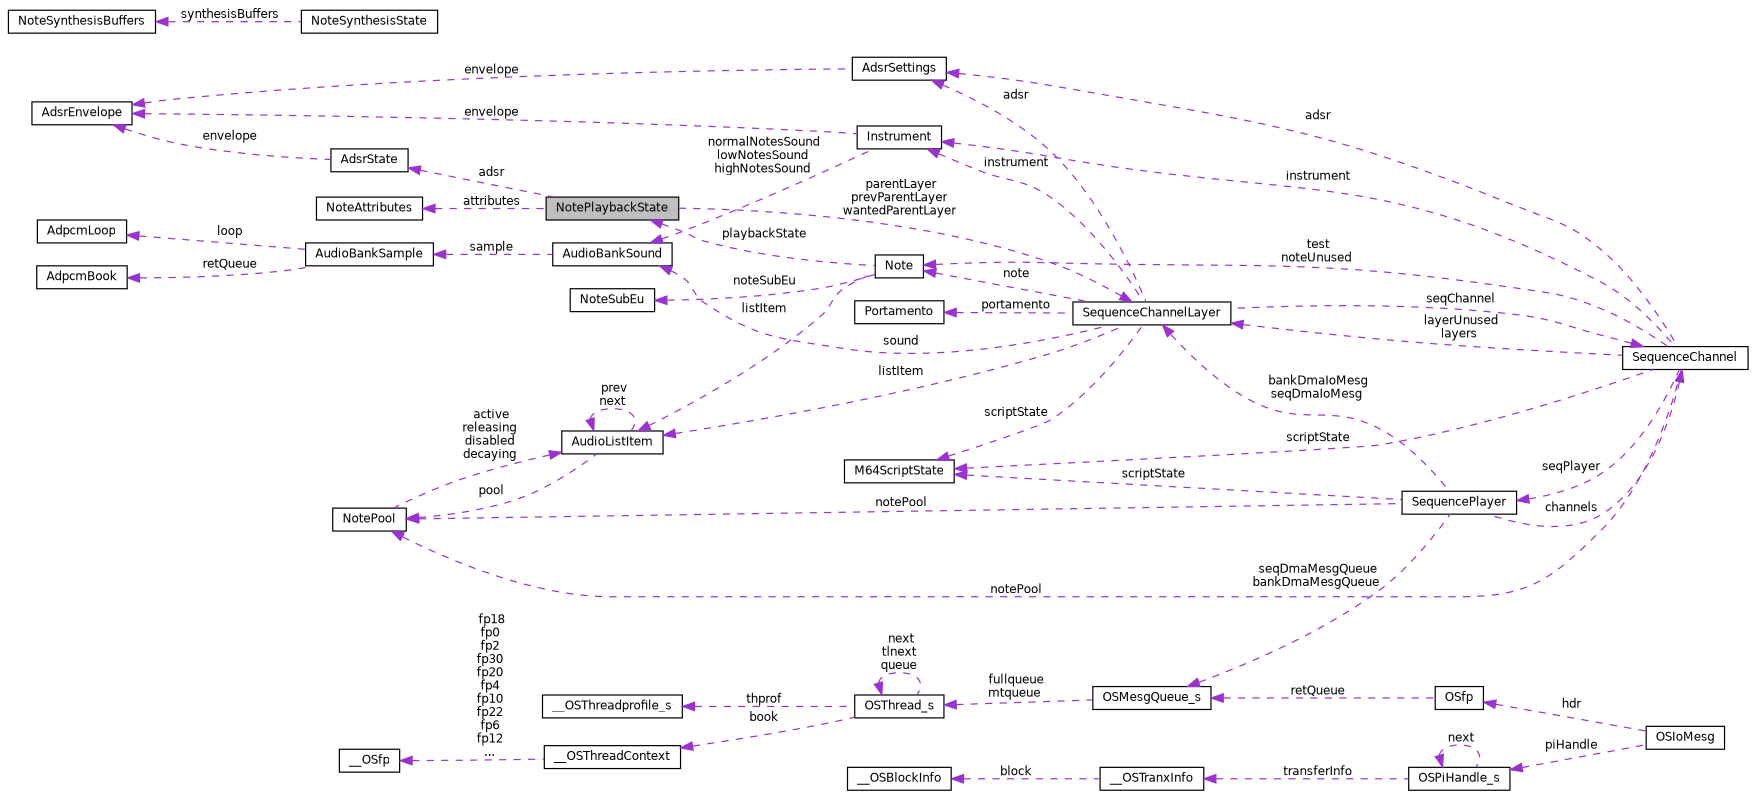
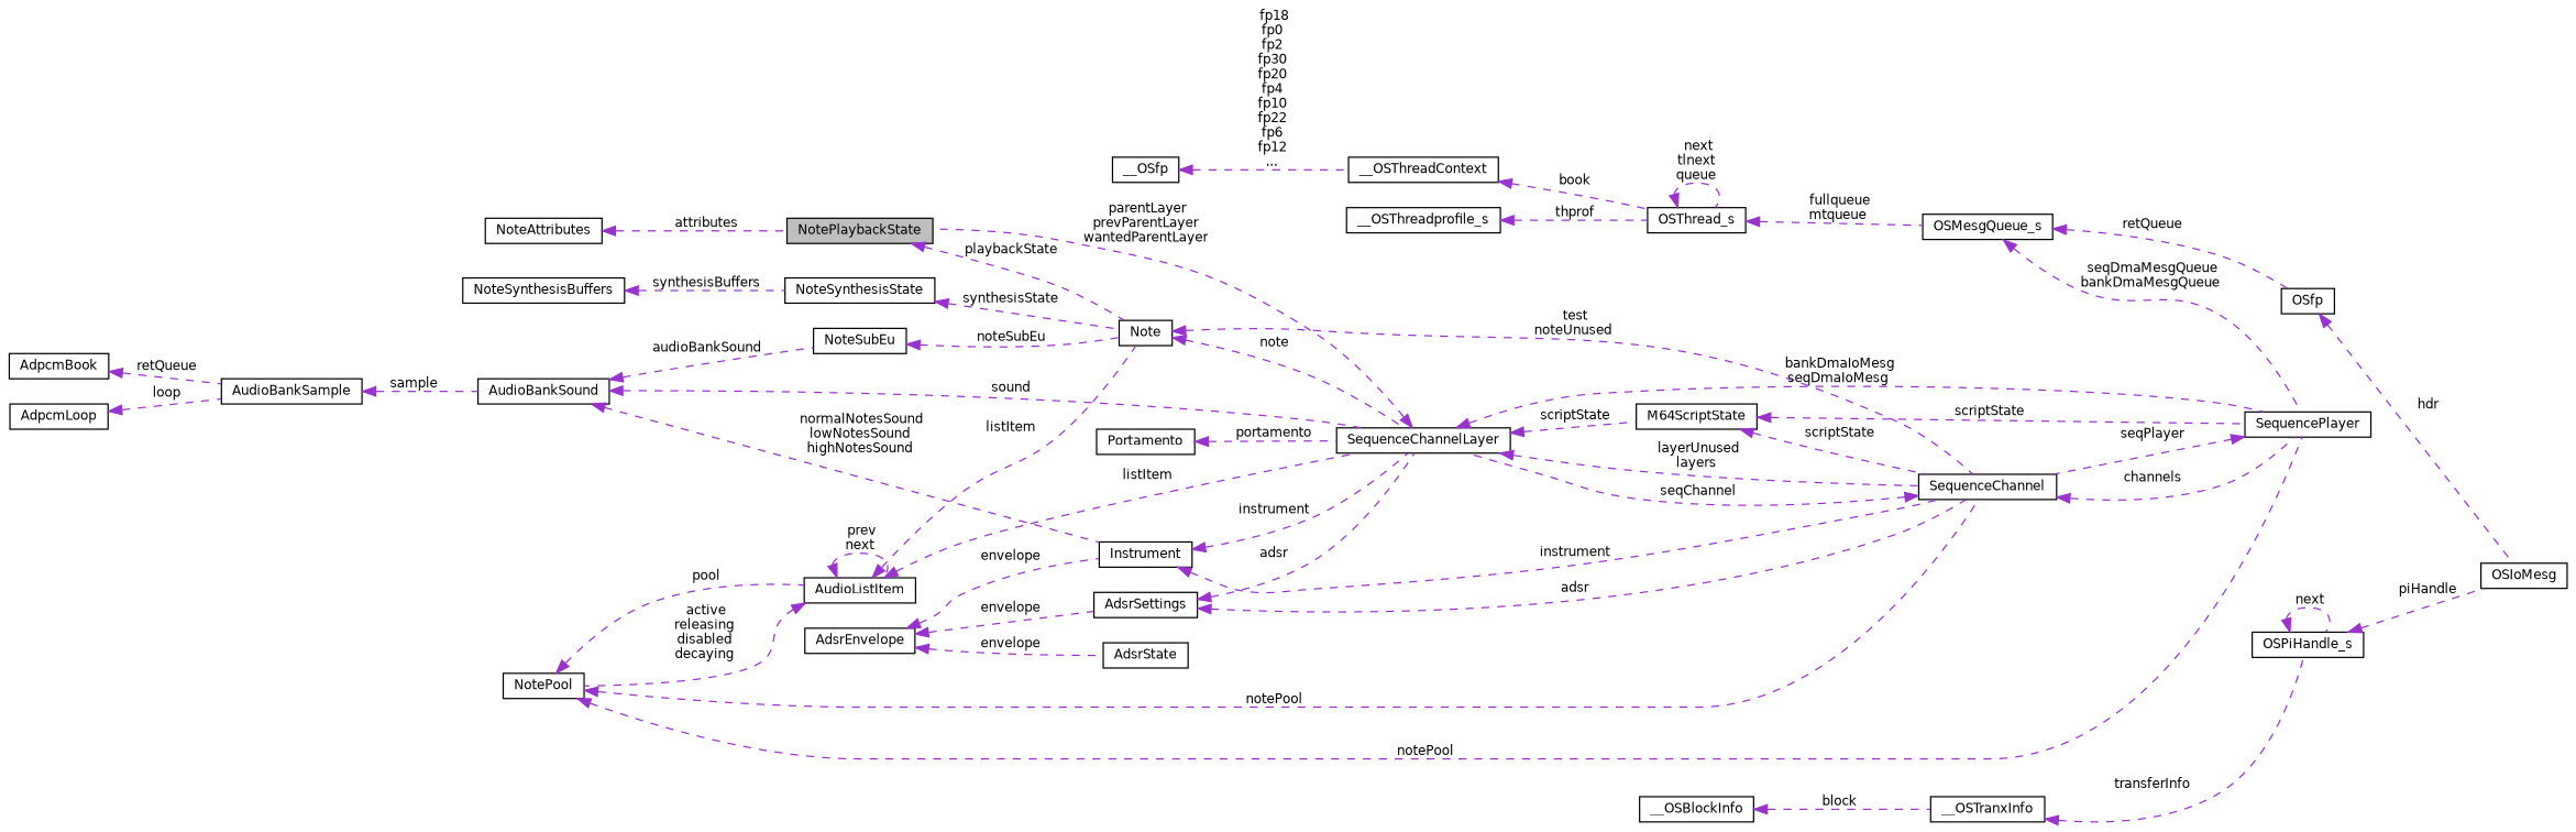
  digraph {
    rankdir=LR
    node [color=black fillcolor=white fontname=Helvetica fontsize=10 shape=record style=filled]
    edge [color=darkorchid3 dir=back fontname=Helvetica fontsize=10 labelfontname=Helvetica labelfontsize=10 style=dashed]
    n1 [fillcolor=grey75 fontcolor=black height=0.2 label=NotePlaybackState width=0.4]
    n2 [height=0.2 label=Note width=0.4]
    n3 [height=0.2 label=SequenceChannelLayer width=0.4]
    n4 [height=0.2 label=SequenceChannel width=0.4]
    n5 [height=0.2 label=AdsrState width=0.4]
    n6 [height=0.2 label=AdsrEnvelope width=0.4]
    n7 [height=0.2 label=Instrument width=0.4]
    n8 [height=0.2 label=AdsrSettings width=0.4]
    n9 [height=0.2 label=SequencePlayer width=0.4]
    n10 [height=0.2 label=AudioBankSound width=0.4]
    n11 [height=0.2 label=NoteSubEu width=0.4]
    n12 [height=0.2 label=AudioBankSample width=0.4]
    n13 [height=0.2 label=AdpcmBook width=0.4]
    n14 [height=0.2 label=AdpcmLoop width=0.4]
    n15 [height=0.2 label=M64ScriptState width=0.4]
    n16 [height=0.2 label=NoteSynthesisState width=0.4]
    n17 [height=0.2 label=NoteSynthesisBuffers width=0.4]
    n18 [height=0.2 label=AudioListItem width=0.4]
    n19 [height=0.2 label=NotePool width=0.4]
    n20 [height=0.2 label=OSMesgQueue_s width=0.4]
    n21 [height=0.2 label=OSfp width=0.4]
    n22 [height=0.2 label=OSIoMesg width=0.4]
    n23 [height=0.2 label=OSThread_s width=0.4]
    n24 [height=0.2 label=__OSThreadprofile_s width=0.4]
    n25 [height=0.2 label=__OSThreadContext width=0.4]
    n26 [height=0.2 label=__OSfp width=0.4]
    n27 [height=0.2 label=OSPiHandle_s width=0.4]
    n28 [height=0.2 label=__OSTranxInfo width=0.4]
    n29 [height=0.2 label=__OSBlockInfo width=0.4]
    n30 [height=0.2 label=Portamento width=0.4]
    n31 [height=0.2 label=NoteAttributes width=0.4]
    n1 -> n2 [label=" playbackState"]
    n2 -> n3 [label=" note"]
    n2 -> n4 [label=" test\nnoteUnused"]
    n3 -> n1 [label=" parentLayer\nprevParentLayer\nwantedParentLayer"]
    n3 -> n4 [label=" layerUnused\nlayers"]
    n3 -> n9 [label=" bankDmaIoMesg\nseqDmaIoMesg"]
    n4 -> n3 [label=" seqChannel"]
    n4 -> n9 [label=" channels"]
-   n5 -> n1 [label=" adsr"]
    n6 -> n5 [label=" envelope"]
    n6 -> n7 [label=" envelope"]
    n6 -> n8 [label=" envelope"]
    n7 -> n3 [label=" instrument"]
    n7 -> n4 [label=" instrument"]
    n8 -> n3 [label=" adsr"]
    n8 -> n4 [label=" adsr"]
    n9 -> n4 [label=" seqPlayer"]
    n10 -> n3 [label=" sound"]
    n10 -> n7 [label=" normalNotesSound\nlowNotesSound\nhighNotesSound"]
+   n10 -> n11 [label=" audioBankSound"]
    n11 -> n2 [label=" noteSubEu"]
    n12 -> n10 [label=" sample"]
    n13 -> n12 [label=" retQueue"]
    n14 -> n12 [label=" loop"]
-   n15 -> n3 [label=" scriptState"]
+   n3 -> n15 [label=" scriptState"]
    n15 -> n4 [label=" scriptState"]
    n15 -> n9 [label=" scriptState"]
+   n16 -> n2 [label=" synthesisState"]
    n17 -> n16 [label=" synthesisBuffers"]
    n18 -> n2 [label=" listItem"]
    n18 -> n3 [label=" listItem"]
    n18 -> n18 [label=" prev\nnext"]
    n18 -> n19 [label=" active\nreleasing\ndisabled\ndecaying"]
    n19 -> n4 [label=" notePool"]
    n19 -> n9 [label=" notePool"]
    n19 -> n18 [label=" pool"]
    n20 -> n9 [label=" seqDmaMesgQueue\nbankDmaMesgQueue"]
    n20 -> n21 [label=" retQueue"]
    n21 -> n22 [label=" hdr"]
    n23 -> n20 [label=" fullqueue\nmtqueue"]
    n23 -> n23 [label=" next\ntlnext\nqueue"]
    n24 -> n23 [label=" thprof"]
    n25 -> n23 [label=" book"]
    n26 -> n25 [label=" fp18\nfp0\nfp2\nfp30\nfp20\nfp4\nfp10\nfp22\nfp6\nfp12\n..."]
    n27 -> n22 [label=" piHandle"]
    n27 -> n27 [label=" next"]
    n28 -> n27 [label=" transferInfo"]
    n29 -> n28 [label=" block"]
    n30 -> n3 [label=" portamento"]
    n31 -> n1 [label=" attributes"]
  }
